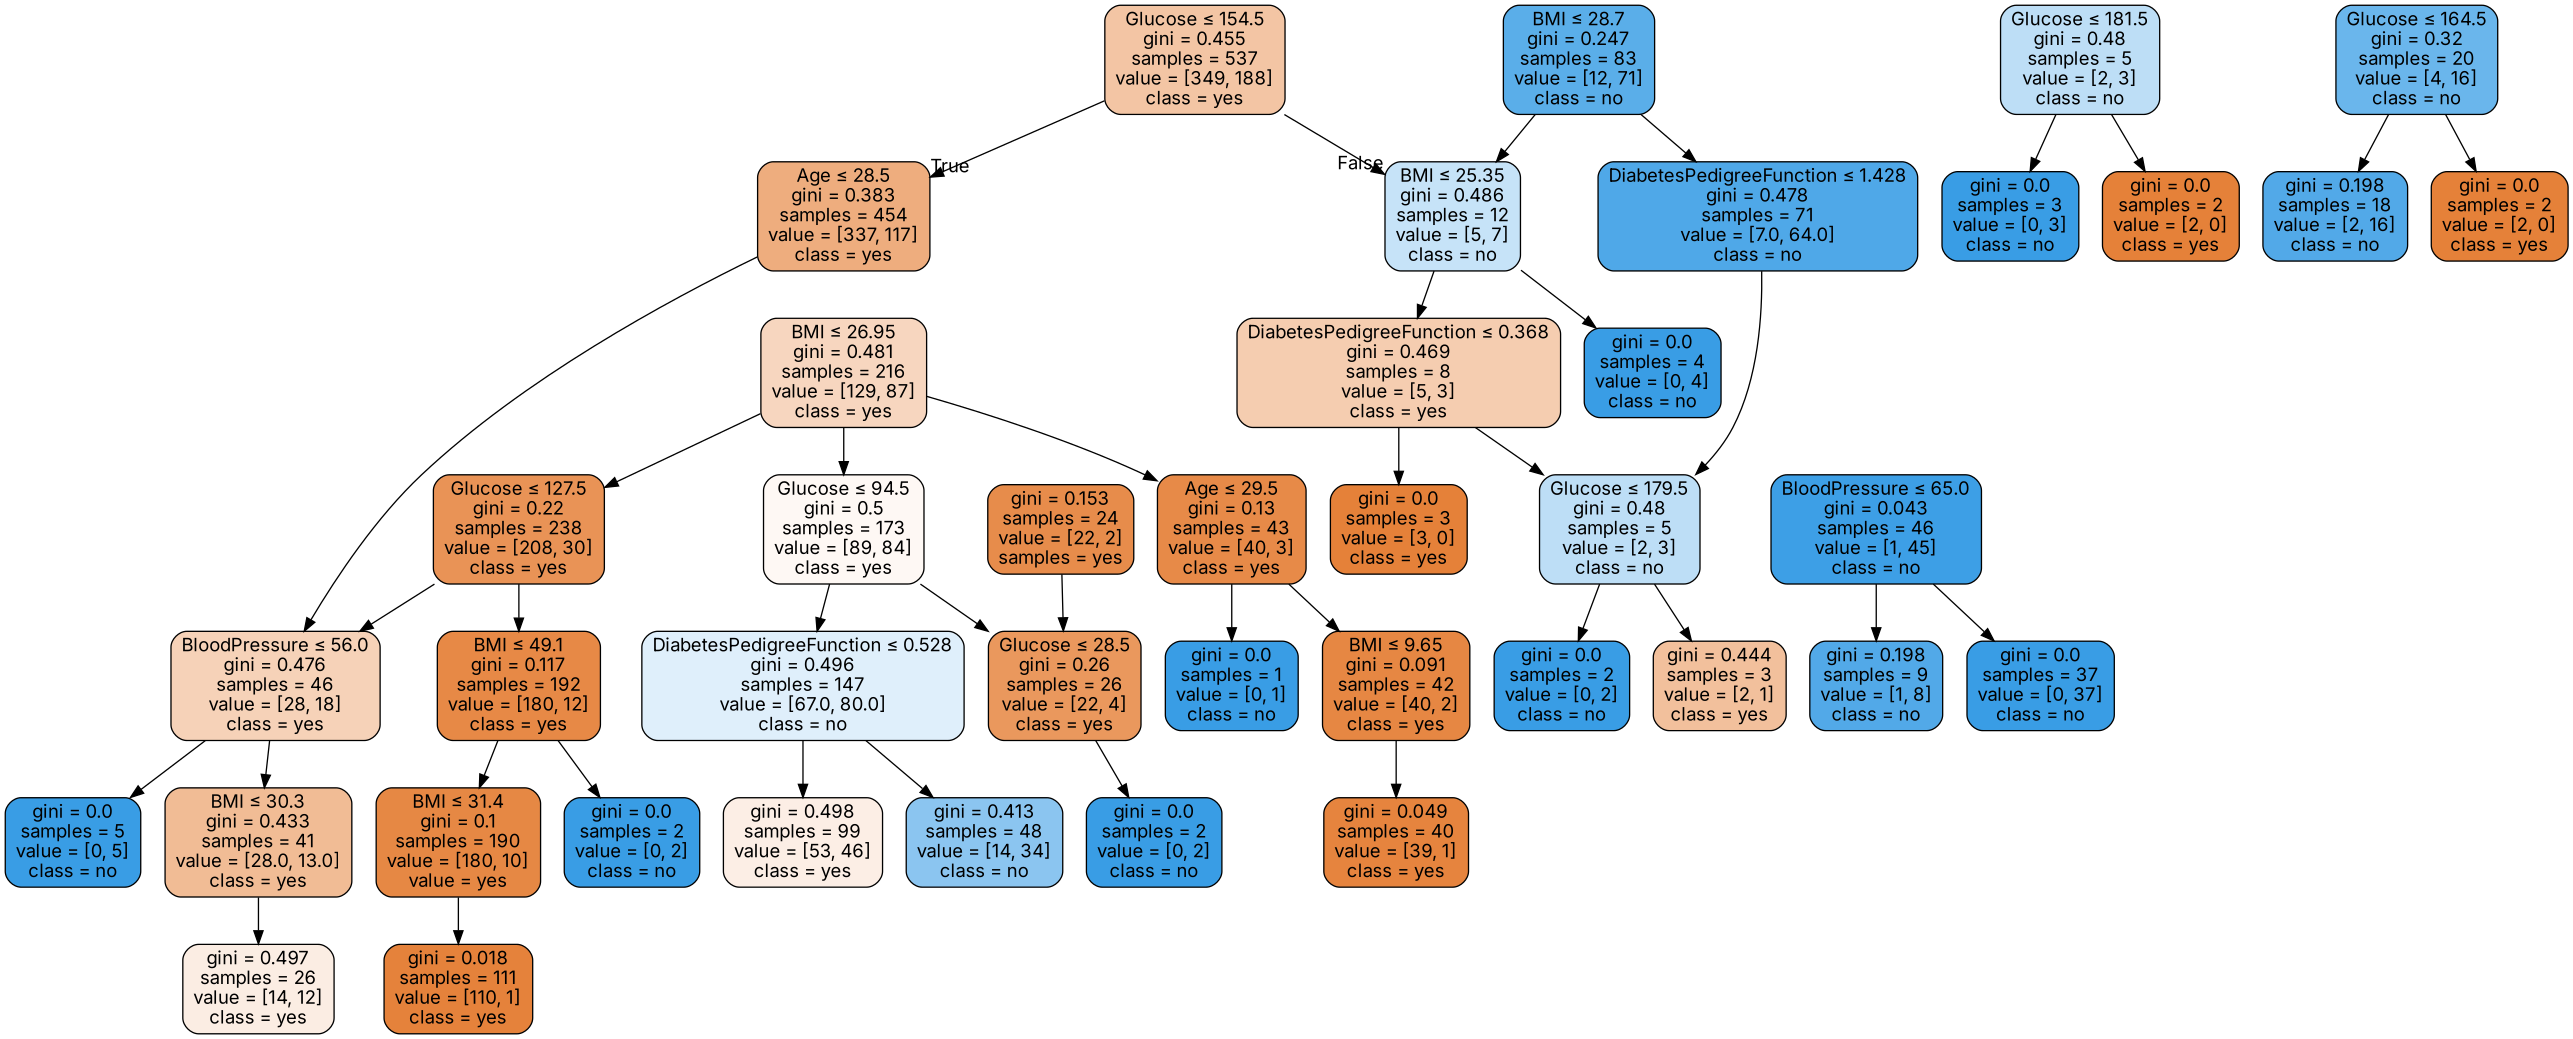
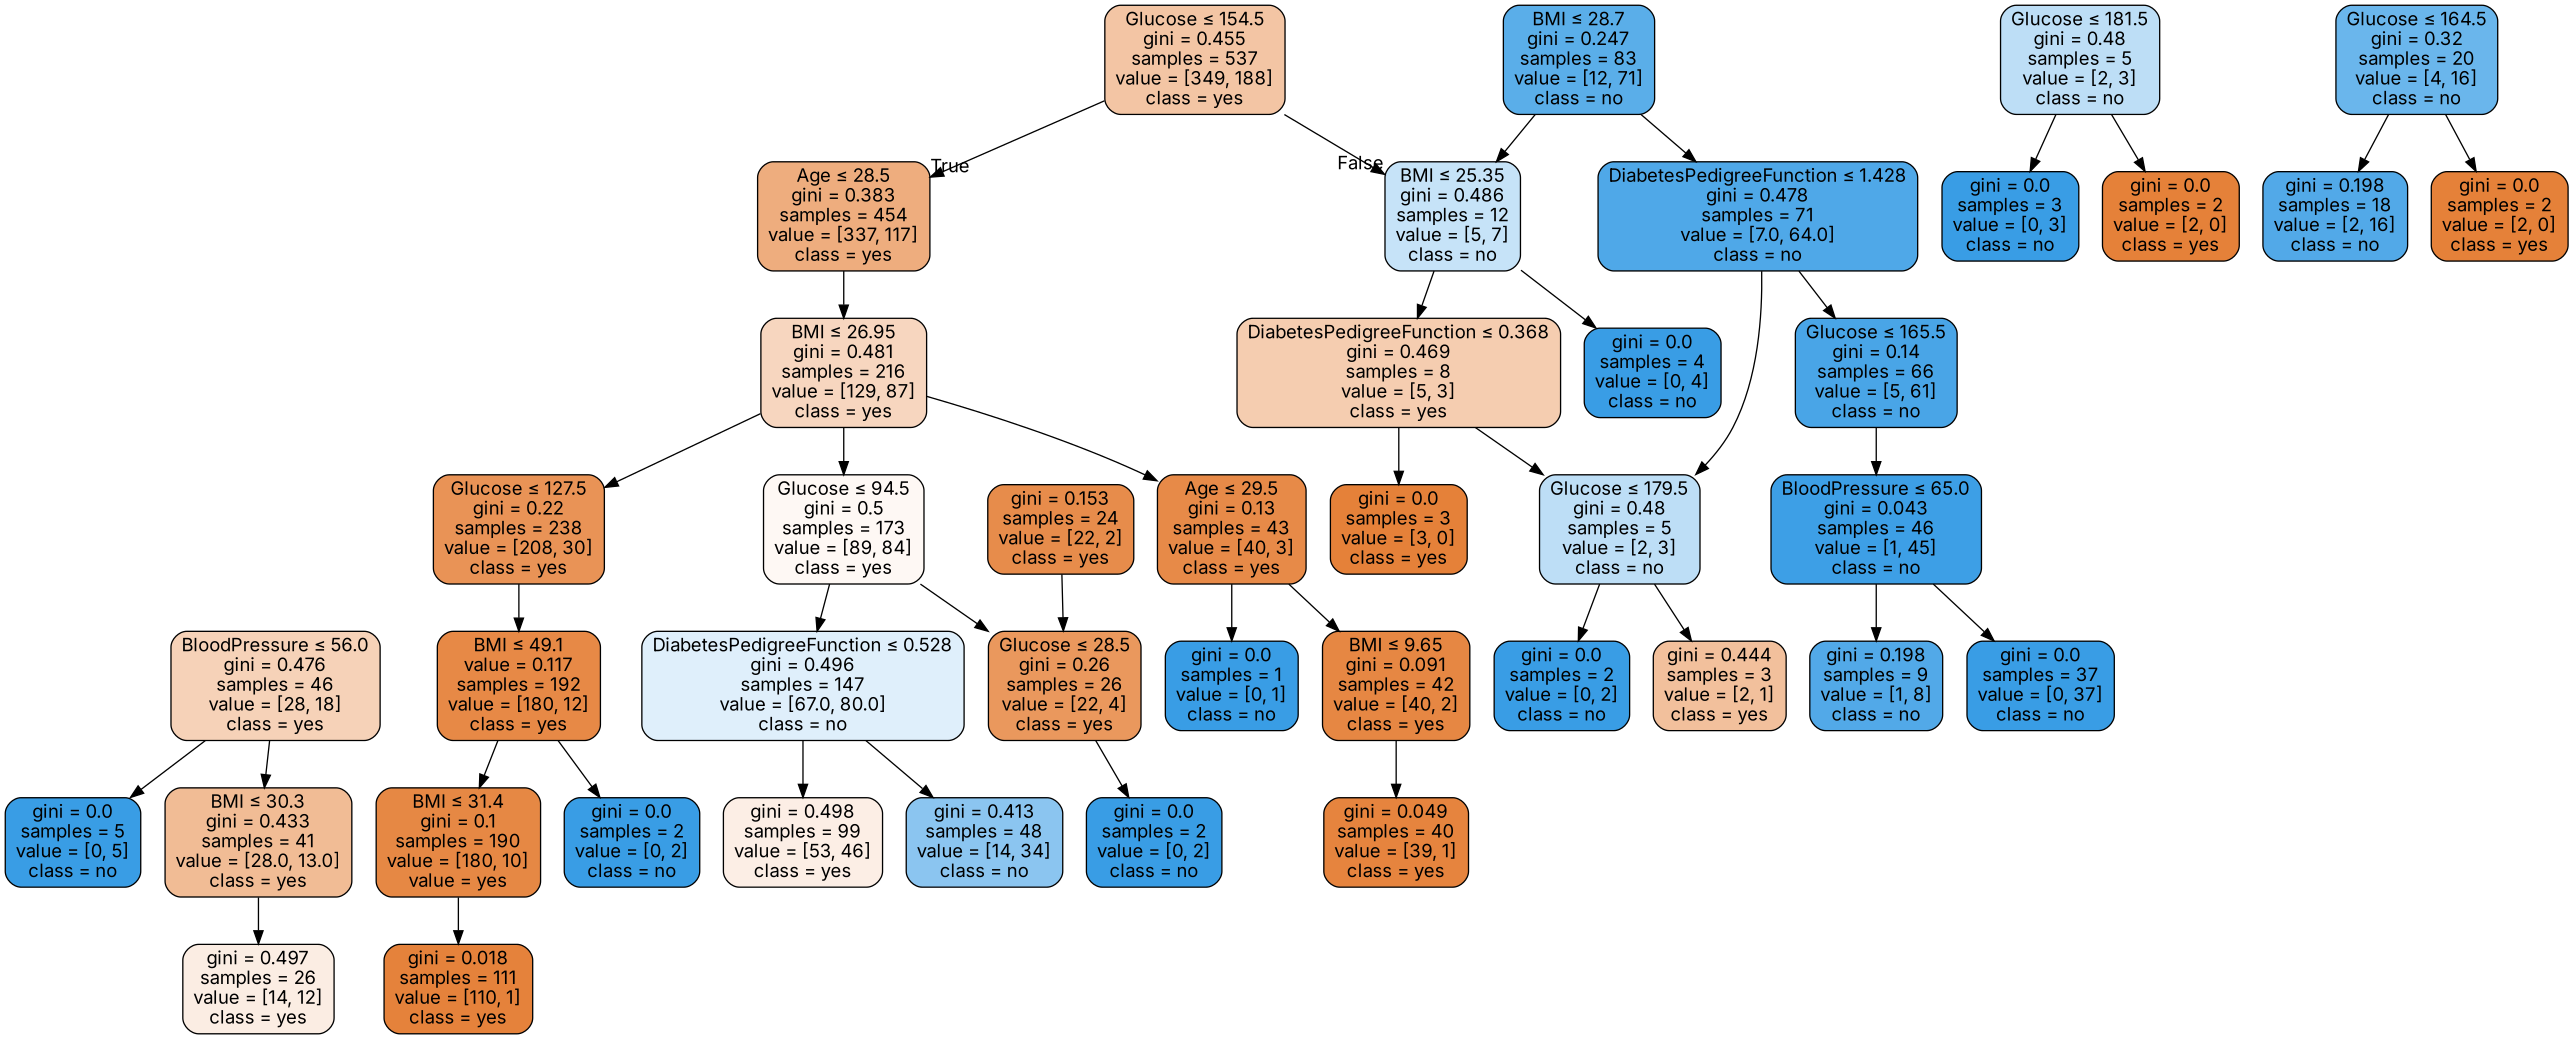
  digraph {
    fontname=Inter
    node [color=black fillcolor="#399de5" fontname=Inter shape=box style="filled, rounded"]
    edge [fontname=Inter]
    n1 [fillcolor="#f3c5a4" label=<Glucose &le; 154.5<br/>gini = 0.455<br/>samples = 537<br/>value = [349, 188]<br/>class = yes>]
    n2 [fillcolor="#eead7e" label=<Age &le; 28.5<br/>gini = 0.383<br/>samples = 454<br/>value = [337, 117]<br/>class = yes>]
    n3 [fillcolor="#c6e3f8" label=<BMI &le; 25.35<br/>gini = 0.486<br/>samples = 12<br/>value = [5, 7]<br/>class = no>]
    n4 [fillcolor="#f7d6bf" label=<BMI &le; 26.95<br/>gini = 0.481<br/>samples = 216<br/>value = [129, 87]<br/>class = yes>]
    n5 [fillcolor="#5aaee9" label=<BMI &le; 28.7<br/>gini = 0.247<br/>samples = 83<br/>value = [12, 71]<br/>class = no>]
    n6 [fillcolor="#4fa8e8" label=<DiabetesPedigreeFunction &le; 1.428<br/>gini = 0.478<br/>samples = 71<br/>value = [7.0, 64.0]<br/>class = no>]
    n7 [fillcolor="#e99356" label=<Glucose &le; 127.5<br/>gini = 0.22<br/>samples = 238<br/>value = [208, 30]<br/>class = yes>]
-   n8 [fillcolor="#e78946" label=<BMI &le; 49.1<br/>gini = 0.117<br/>samples = 192<br/>value = [180, 12]<br/>class = yes>]
+   n8 [fillcolor="#e78946" label=<BMI &le; 49.1<br/>value = 0.117<br/>samples = 192<br/>value = [180, 12]<br/>class = yes>]
    n9 [fillcolor="#f6d2b8" label=<BloodPressure &le; 56.0<br/>gini = 0.476<br/>samples = 46<br/>value = [28, 18]<br/>class = yes>]
    n10 [fillcolor="#e78a48" label=<Age &le; 29.5<br/>gini = 0.13<br/>samples = 43<br/>value = [40, 3]<br/>class = yes>]
    n11 [fillcolor="#fef8f4" label=<Glucose &le; 94.5<br/>gini = 0.5<br/>samples = 173<br/>value = [89, 84]<br/>class = yes>]
    n12 [fillcolor="#e68844" label=<BMI &le; 31.4<br/>gini = 0.1<br/>samples = 190<br/>value = [180, 10]<br/>value = yes>]
    n13 [label=<gini = 0.0<br/>samples = 2<br/>value = [0, 2]<br/>class = no>]
    n14 [label=<gini = 0.0<br/>samples = 5<br/>value = [0, 5]<br/>class = no>]
    n15 [fillcolor="#f1bc95" label=<BMI &le; 30.3<br/>gini = 0.433<br/>samples = 41<br/>value = [28.0, 13.0]<br/>class = yes>]
    n16 [fillcolor="#e5823b" label=<gini = 0.018<br/>samples = 111<br/>value = [110, 1]<br/>class = yes>]
    n17 [fillcolor="#fbede3" label=<gini = 0.497<br/>samples = 26<br/>value = [14, 12]<br/>class = yes>]
    n18 [label=<gini = 0.0<br/>samples = 1<br/>value = [0, 1]<br/>class = no>]
    n19 [fillcolor="#e68743" label=<BMI &le; 9.65<br/>gini = 0.091<br/>samples = 42<br/>value = [40, 2]<br/>class = yes>]
    n20 [fillcolor="#ea985d" label=<Glucose &le; 28.5<br/>gini = 0.26<br/>samples = 26<br/>value = [22, 4]<br/>class = yes>]
    n21 [fillcolor="#dfeffb" label=<DiabetesPedigreeFunction &le; 0.528<br/>gini = 0.496<br/>samples = 147<br/>value = [67.0, 80.0]<br/>class = no>]
    n22 [fillcolor="#e6843e" label=<gini = 0.049<br/>samples = 40<br/>value = [39, 1]<br/>class = yes>]
    n23 [label=<gini = 0.0<br/>samples = 2<br/>value = [0, 2]<br/>class = no>]
    n24 [fillcolor="#fceee5" label=<gini = 0.498<br/>samples = 99<br/>value = [53, 46]<br/>class = yes>]
    n25 [fillcolor="#8bc5f0" label=<gini = 0.413<br/>samples = 48<br/>value = [14, 34]<br/>class = no>]
-   n26 [fillcolor="#e78c4b" label=<gini = 0.153<br/>samples = 24<br/>value = [22, 2]<br/>samples = yes>]
+   n26 [fillcolor="#e78c4b" label=<gini = 0.153<br/>samples = 24<br/>value = [22, 2]<br/>class = yes>]
    n27 [label=<gini = 0.0<br/>samples = 4<br/>value = [0, 4]<br/>class = no>]
    n28 [fillcolor="#f5cdb0" label=<DiabetesPedigreeFunction &le; 0.368<br/>gini = 0.469<br/>samples = 8<br/>value = [5, 3]<br/>class = yes>]
    n29 [fillcolor="#bddef6" label=<Glucose &le; 179.5<br/>gini = 0.48<br/>samples = 5<br/>value = [2, 3]<br/>class = no>]
+   n30 [fillcolor="#49a5e7" label=<Glucose &le; 165.5<br/>gini = 0.14<br/>samples = 66<br/>value = [5, 61]<br/>class = no>]
    n31 [fillcolor="#e58139" label=<gini = 0.0<br/>samples = 3<br/>value = [3, 0]<br/>class = yes>]
    n32 [label=<gini = 0.0<br/>samples = 2<br/>value = [0, 2]<br/>class = no>]
    n33 [fillcolor="#f2c09c" label=<gini = 0.444<br/>samples = 3<br/>value = [2, 1]<br/>class = yes>]
    n34 [fillcolor="#3d9fe6" label=<BloodPressure &le; 65.0<br/>gini = 0.043<br/>samples = 46<br/>value = [1, 45]<br/>class = no>]
    n35 [fillcolor="#bddef6" label=<Glucose &le; 181.5<br/>gini = 0.48<br/>samples = 5<br/>value = [2, 3]<br/>class = no>]
    n36 [label=<gini = 0.0<br/>samples = 3<br/>value = [0, 3]<br/>class = no>]
    n37 [fillcolor="#e58139" label=<gini = 0.0<br/>samples = 2<br/>value = [2, 0]<br/>class = yes>]
    n38 [fillcolor="#6ab6ec" label=<Glucose &le; 164.5<br/>gini = 0.32<br/>samples = 20<br/>value = [4, 16]<br/>class = no>]
    n39 [fillcolor="#52a9e8" label=<gini = 0.198<br/>samples = 18<br/>value = [2, 16]<br/>class = no>]
    n40 [fillcolor="#e58139" label=<gini = 0.0<br/>samples = 2<br/>value = [2, 0]<br/>class = yes>]
    n41 [fillcolor="#52a9e8" label=<gini = 0.198<br/>samples = 9<br/>value = [1, 8]<br/>class = no>]
    n42 [label=<gini = 0.0<br/>samples = 37<br/>value = [0, 37]<br/>class = no>]
    n1 -> n2 [headlabel=True labelangle=45 labeldistance=2.5]
    n1 -> n3 [headlabel=False labelangle=-45 labeldistance=2.5]
-   n2 -> n9
+   n2 -> n4
    n3 -> n27
    n3 -> n28
    n4 -> n7
    n4 -> n10
    n4 -> n11
    n5 -> n3
    n5 -> n6
    n6 -> n29
+   n6 -> n30
    n7 -> n8
-   n7 -> n9
    n8 -> n12
    n8 -> n13
    n9 -> n14
    n9 -> n15
    n10 -> n18
    n10 -> n19
    n11 -> n20
    n11 -> n21
    n12 -> n16
    n15 -> n17
    n19 -> n22
    n20 -> n23
    n21 -> n24
    n21 -> n25
    n26 -> n20
    n28 -> n29
    n28 -> n31
    n29 -> n32
    n29 -> n33
+   n30 -> n34
    n34 -> n41
    n34 -> n42
    n35 -> n36
    n35 -> n37
    n38 -> n39
    n38 -> n40
  }
